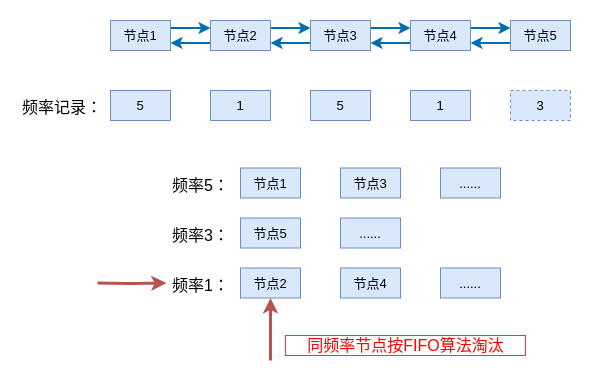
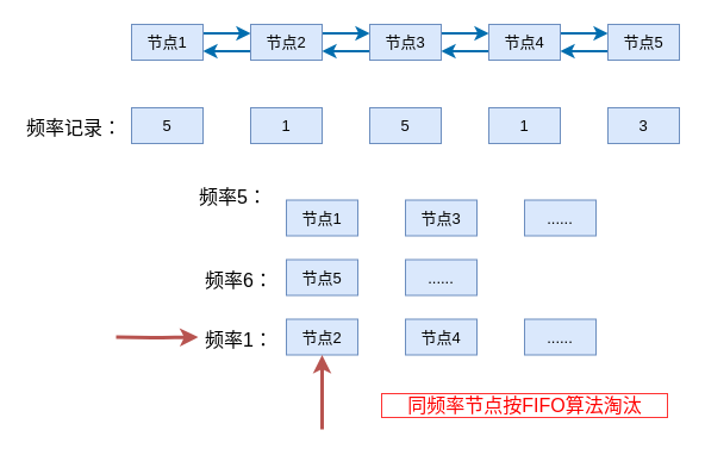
  <mxCell id="0" />
  <mxCell id="1" parent="0" />
  <mxCell id="2" style="edgeStyle=orthogonalEdgeStyle;rounded=0;orthogonalLoop=1;jettySize=auto;html=1;exitX=1;exitY=0.25;exitDx=0;exitDy=0;entryX=0;entryY=0.25;entryDx=0;entryDy=0;fillColor=#1ba1e2;strokeColor=#006EAF;strokeWidth=2;" edge="1" parent="1" source="3" target="6"><mxGeometry relative="1" as="geometry" /></mxCell>
  <mxCell id="3" value="&lt;font style=&quot;font-size: 13px&quot;&gt;节点1&lt;/font&gt;" style="rounded=0;whiteSpace=wrap;html=1;fillColor=#dae8fc;strokeColor=#6c8ebf;" vertex="1" parent="1"><mxGeometry x="110" y="20" width="60" height="30" as="geometry" /></mxCell>
  <mxCell id="4" style="edgeStyle=orthogonalEdgeStyle;rounded=0;orthogonalLoop=1;jettySize=auto;html=1;exitX=1;exitY=0.25;exitDx=0;exitDy=0;entryX=0;entryY=0.25;entryDx=0;entryDy=0;fillColor=#1ba1e2;strokeColor=#006EAF;strokeWidth=2;" edge="1" parent="1" source="6" target="9"><mxGeometry relative="1" as="geometry" /></mxCell>
  <mxCell id="5" style="edgeStyle=orthogonalEdgeStyle;rounded=0;orthogonalLoop=1;jettySize=auto;html=1;exitX=0;exitY=0.75;exitDx=0;exitDy=0;entryX=1;entryY=0.75;entryDx=0;entryDy=0;fillColor=#1ba1e2;strokeColor=#006EAF;strokeWidth=2;" edge="1" parent="1" source="6" target="3"><mxGeometry relative="1" as="geometry" /></mxCell>
  <mxCell id="6" value="&lt;font style=&quot;font-size: 13px&quot;&gt;节点2&lt;/font&gt;" style="rounded=0;whiteSpace=wrap;html=1;fillColor=#dae8fc;strokeColor=#6c8ebf;" vertex="1" parent="1"><mxGeometry x="210" y="20" width="60" height="30" as="geometry" /></mxCell>
  <mxCell id="7" style="edgeStyle=orthogonalEdgeStyle;rounded=0;orthogonalLoop=1;jettySize=auto;html=1;exitX=1;exitY=0.25;exitDx=0;exitDy=0;entryX=0;entryY=0.25;entryDx=0;entryDy=0;fillColor=#1ba1e2;strokeColor=#006EAF;strokeWidth=2;" edge="1" parent="1" source="9" target="12"><mxGeometry relative="1" as="geometry" /></mxCell>
  <mxCell id="8" style="edgeStyle=orthogonalEdgeStyle;rounded=0;orthogonalLoop=1;jettySize=auto;html=1;exitX=0;exitY=0.75;exitDx=0;exitDy=0;entryX=1;entryY=0.75;entryDx=0;entryDy=0;fillColor=#1ba1e2;strokeColor=#006EAF;strokeWidth=2;" edge="1" parent="1" source="9" target="6"><mxGeometry relative="1" as="geometry" /></mxCell>
  <mxCell id="9" value="&lt;font style=&quot;font-size: 13px&quot;&gt;节点3&lt;/font&gt;" style="rounded=0;whiteSpace=wrap;html=1;fillColor=#dae8fc;strokeColor=#6c8ebf;" vertex="1" parent="1"><mxGeometry x="310" y="20" width="60" height="30" as="geometry" /></mxCell>
  <mxCell id="10" style="edgeStyle=orthogonalEdgeStyle;rounded=0;orthogonalLoop=1;jettySize=auto;html=1;exitX=1;exitY=0.25;exitDx=0;exitDy=0;entryX=0;entryY=0.25;entryDx=0;entryDy=0;fillColor=#1ba1e2;strokeColor=#006EAF;strokeWidth=2;" edge="1" parent="1" source="12" target="14"><mxGeometry relative="1" as="geometry" /></mxCell>
  <mxCell id="11" style="edgeStyle=orthogonalEdgeStyle;rounded=0;orthogonalLoop=1;jettySize=auto;html=1;exitX=0;exitY=0.75;exitDx=0;exitDy=0;entryX=1;entryY=0.75;entryDx=0;entryDy=0;fillColor=#1ba1e2;strokeColor=#006EAF;strokeWidth=2;" edge="1" parent="1" source="12" target="9"><mxGeometry relative="1" as="geometry"><mxPoint x="389.857" y="42.429" as="targetPoint" /></mxGeometry></mxCell>
  <mxCell id="12" value="&lt;font style=&quot;font-size: 13px&quot;&gt;节点4&lt;/font&gt;" style="rounded=0;whiteSpace=wrap;html=1;fillColor=#dae8fc;strokeColor=#6c8ebf;" vertex="1" parent="1"><mxGeometry x="410" y="20" width="60" height="30" as="geometry" /></mxCell>
  <mxCell id="13" style="edgeStyle=orthogonalEdgeStyle;rounded=0;orthogonalLoop=1;jettySize=auto;html=1;exitX=0;exitY=0.75;exitDx=0;exitDy=0;entryX=1;entryY=0.75;entryDx=0;entryDy=0;fillColor=#1ba1e2;strokeColor=#006EAF;strokeWidth=2;" edge="1" parent="1" source="14" target="12"><mxGeometry relative="1" as="geometry" /></mxCell>
  <mxCell id="14" value="&lt;font style=&quot;font-size: 13px&quot;&gt;节点5&lt;/font&gt;" style="rounded=0;whiteSpace=wrap;html=1;fillColor=#dae8fc;strokeColor=#6c8ebf;" vertex="1" parent="1"><mxGeometry x="510" y="20" width="60" height="30" as="geometry" /></mxCell>
  <mxCell id="15" value="&lt;font style=&quot;font-size: 13px&quot;&gt;5&lt;/font&gt;" style="rounded=0;whiteSpace=wrap;html=1;fillColor=#dae8fc;strokeColor=#6c8ebf;" vertex="1" parent="1"><mxGeometry x="110" y="90" width="60" height="30" as="geometry" /></mxCell>
  <mxCell id="16" value="&lt;font style=&quot;font-size: 13px&quot;&gt;1&lt;/font&gt;" style="rounded=0;whiteSpace=wrap;html=1;fillColor=#dae8fc;strokeColor=#6c8ebf;" vertex="1" parent="1"><mxGeometry x="210" y="90" width="60" height="30" as="geometry" /></mxCell>
  <mxCell id="17" value="&lt;font style=&quot;font-size: 13px&quot;&gt;5&lt;/font&gt;" style="rounded=0;whiteSpace=wrap;html=1;fillColor=#dae8fc;strokeColor=#6c8ebf;" vertex="1" parent="1"><mxGeometry x="310" y="90" width="60" height="30" as="geometry" /></mxCell>
  <mxCell id="18" value="&lt;font style=&quot;font-size: 13px&quot;&gt;1&lt;/font&gt;" style="rounded=0;whiteSpace=wrap;html=1;fillColor=#dae8fc;strokeColor=#6c8ebf;" vertex="1" parent="1"><mxGeometry x="410" y="90" width="60" height="30" as="geometry" /></mxCell>
- <mxCell id="19" value="&lt;font style=&quot;font-size: 13px&quot;&gt;3&lt;/font&gt;" style="rounded=0;whiteSpace=wrap;html=1;fillColor=#dae8fc;strokeColor=#6c8ebf;dashed=1;" vertex="1" parent="1"><mxGeometry x="510" y="90" width="60" height="30" as="geometry" /></mxCell>
+ <mxCell id="19" value="&lt;font style=&quot;font-size: 13px&quot;&gt;3&lt;/font&gt;" style="rounded=0;whiteSpace=wrap;html=1;fillColor=#dae8fc;strokeColor=#6c8ebf;" vertex="1" parent="1"><mxGeometry x="510" y="90" width="60" height="30" as="geometry" /></mxCell>
  <mxCell id="20" value="&lt;font style=&quot;font-size: 16px&quot;&gt;频率记录：&lt;/font&gt;" style="text;html=1;resizable=0;points=[];autosize=1;align=left;verticalAlign=top;spacingTop=-4;" vertex="1" parent="1"><mxGeometry x="20" y="95" width="100" height="20" as="geometry" /></mxCell>
- <mxCell id="21" value="频率5：" style="text;html=1;resizable=0;points=[];autosize=1;align=left;verticalAlign=top;spacingTop=-4;fontSize=16;" vertex="1" parent="1"><mxGeometry x="170" y="172.5" width="60" height="20" as="geometry" /></mxCell>
- <mxCell id="22" value="频率3：" style="text;html=1;resizable=0;points=[];autosize=1;align=left;verticalAlign=top;spacingTop=-4;fontSize=16;" vertex="1" parent="1"><mxGeometry x="170" y="222.5" width="60" height="20" as="geometry" /></mxCell>
+ <mxCell id="21" value="频率5：" style="text;html=1;resizable=0;points=[];autosize=1;align=left;verticalAlign=top;spacingTop=-4;fontSize=16;" vertex="1" parent="1"><mxGeometry x="165" y="152.5" width="60" height="20" as="geometry" /></mxCell>
+ <mxCell id="22" value="频率6：" style="text;html=1;resizable=0;points=[];autosize=1;align=left;verticalAlign=top;spacingTop=-4;fontSize=16;" vertex="1" parent="1"><mxGeometry x="170" y="222.5" width="60" height="20" as="geometry" /></mxCell>
  <mxCell id="23" value="频率1：" style="text;html=1;resizable=0;points=[];autosize=1;align=left;verticalAlign=top;spacingTop=-4;fontSize=16;" vertex="1" parent="1"><mxGeometry x="170" y="272.5" width="60" height="20" as="geometry" /></mxCell>
  <mxCell id="24" value="&lt;span style=&quot;font-size: 13px&quot;&gt;节点1&lt;/span&gt;" style="rounded=0;whiteSpace=wrap;html=1;fillColor=#dae8fc;strokeColor=#6c8ebf;" vertex="1" parent="1"><mxGeometry x="240" y="167.5" width="60" height="30" as="geometry" /></mxCell>
  <mxCell id="25" value="&lt;span style=&quot;font-size: 13px&quot;&gt;节点3&lt;/span&gt;" style="rounded=0;whiteSpace=wrap;html=1;fillColor=#dae8fc;strokeColor=#6c8ebf;" vertex="1" parent="1"><mxGeometry x="340" y="167.5" width="60" height="30" as="geometry" /></mxCell>
  <mxCell id="26" value="&lt;span style=&quot;font-size: 13px&quot;&gt;......&lt;/span&gt;" style="rounded=0;whiteSpace=wrap;html=1;fillColor=#dae8fc;strokeColor=#6c8ebf;" vertex="1" parent="1"><mxGeometry x="440" y="167.5" width="60" height="30" as="geometry" /></mxCell>
  <mxCell id="27" value="&lt;span style=&quot;font-size: 13px&quot;&gt;节点5&lt;/span&gt;" style="rounded=0;whiteSpace=wrap;html=1;fillColor=#dae8fc;strokeColor=#6c8ebf;" vertex="1" parent="1"><mxGeometry x="240" y="217.5" width="60" height="30" as="geometry" /></mxCell>
  <mxCell id="28" value="&lt;span style=&quot;font-size: 13px&quot;&gt;......&lt;/span&gt;" style="rounded=0;whiteSpace=wrap;html=1;fillColor=#dae8fc;strokeColor=#6c8ebf;" vertex="1" parent="1"><mxGeometry x="340" y="217.5" width="60" height="30" as="geometry" /></mxCell>
  <mxCell id="29" value="&lt;span style=&quot;font-size: 13px&quot;&gt;节点2&lt;/span&gt;" style="rounded=0;whiteSpace=wrap;html=1;fillColor=#dae8fc;strokeColor=#6c8ebf;" vertex="1" parent="1"><mxGeometry x="240" y="267.5" width="60" height="30" as="geometry" /></mxCell>
  <mxCell id="30" value="&lt;span style=&quot;font-size: 13px&quot;&gt;节点4&lt;/span&gt;" style="rounded=0;whiteSpace=wrap;html=1;fillColor=#dae8fc;strokeColor=#6c8ebf;" vertex="1" parent="1"><mxGeometry x="340" y="267.5" width="60" height="30" as="geometry" /></mxCell>
  <mxCell id="31" value="&lt;span style=&quot;font-size: 13px&quot;&gt;......&lt;/span&gt;" style="rounded=0;whiteSpace=wrap;html=1;fillColor=#dae8fc;strokeColor=#6c8ebf;" vertex="1" parent="1"><mxGeometry x="440" y="267.5" width="60" height="30" as="geometry" /></mxCell>
- <mxCell id="32" value="&lt;font color=&quot;#ff0000&quot;&gt;&lt;span style=&quot;font-size: 16px&quot;&gt;&amp;nbsp; &amp;nbsp;同频率节点按FIFO算法淘汰&amp;nbsp; &amp;nbsp;&lt;/span&gt;&lt;/font&gt;" style="text;html=1;resizable=0;points=[];autosize=1;align=center;verticalAlign=middle;spacingTop=0;fillColor=none;strokeColor=#FF3333;" vertex="1" parent="1"><mxGeometry x="285" y="335" width="240" height="20" as="geometry" /></mxCell>
+ <mxCell id="32" value="&lt;font color=&quot;#ff0000&quot;&gt;&lt;span style=&quot;font-size: 16px&quot;&gt;&amp;nbsp; &amp;nbsp;同频率节点按FIFO算法淘汰&amp;nbsp; &amp;nbsp;&lt;/span&gt;&lt;/font&gt;" style="text;html=1;resizable=0;points=[];autosize=1;align=center;verticalAlign=middle;spacingTop=0;fillColor=none;strokeColor=#FF3333;" vertex="1" parent="1"><mxGeometry x="320" y="330" width="240" height="20" as="geometry" /></mxCell>
  <mxCell id="33" value="" style="endArrow=classic;html=1;fontSize=16;entryX=0.5;entryY=1;entryDx=0;entryDy=0;strokeWidth=3;fillColor=#f8cecc;strokeColor=#b85450;" edge="1" parent="1" target="29"><mxGeometry width="50" height="50" relative="1" as="geometry"><mxPoint x="270" y="360" as="sourcePoint" /><mxPoint x="170" y="340" as="targetPoint" /></mxGeometry></mxCell>
  <mxCell id="34" value="" style="endArrow=classic;html=1;fontSize=16;entryX=-0.017;entryY=0.4;entryDx=0;entryDy=0;strokeWidth=3;fillColor=#f8cecc;strokeColor=#b85450;entryPerimeter=0;" edge="1" parent="1"><mxGeometry width="50" height="50" relative="1" as="geometry"><mxPoint x="97" y="282.5" as="sourcePoint" /><mxPoint x="165.98" y="282.5" as="targetPoint" /><Array as="points"><mxPoint x="137" y="283" /></Array></mxGeometry></mxCell>
